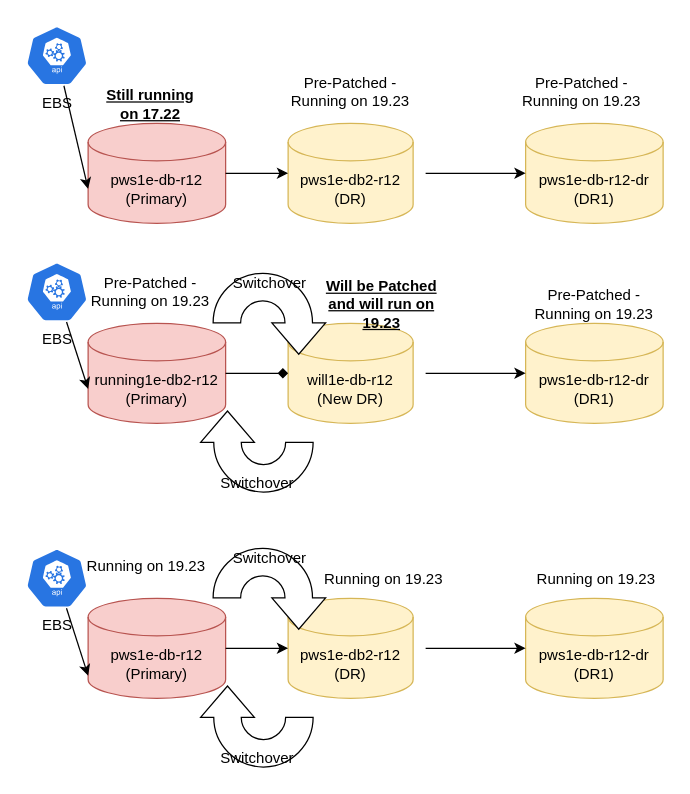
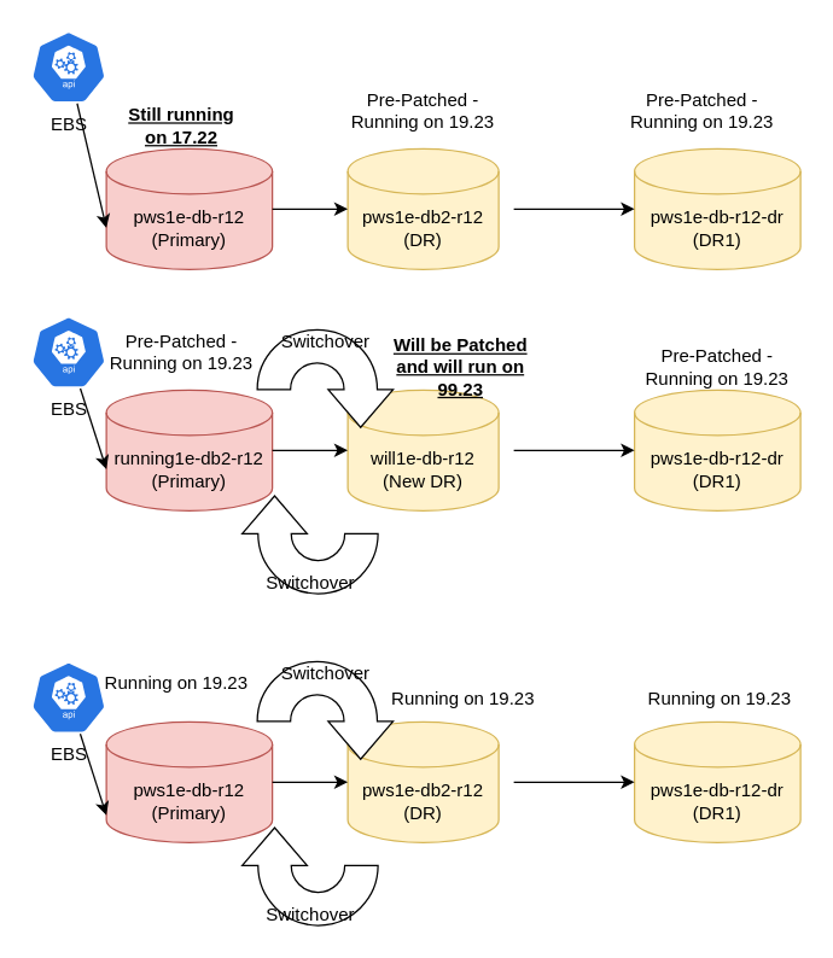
  <mxCell id="0" />
  <mxCell id="1" parent="0" />
  <mxCell id="2" value="pws1e-db-r12 (Primary)" style="shape=cylinder3;whiteSpace=wrap;html=1;boundedLbl=1;backgroundOutline=1;size=15;fillColor=#f8cecc;strokeColor=#b85450;" vertex="1" parent="1"><mxGeometry x="70" y="98" width="110" height="80" as="geometry" /></mxCell>
  <mxCell id="3" value="pws1e-db2-r12 (DR)" style="shape=cylinder3;whiteSpace=wrap;html=1;boundedLbl=1;backgroundOutline=1;size=15;fillColor=#fff2cc;strokeColor=#d6b656;" vertex="1" parent="1"><mxGeometry x="230" y="98" width="100" height="80" as="geometry" /></mxCell>
  <mxCell id="4" value="pws1e-db-r12-dr (DR1)" style="shape=cylinder3;whiteSpace=wrap;html=1;boundedLbl=1;backgroundOutline=1;size=15;fillColor=#fff2cc;strokeColor=#d6b656;" vertex="1" parent="1"><mxGeometry x="420" y="98" width="110" height="80" as="geometry" /></mxCell>
  <mxCell id="5" value="" style="endArrow=classic;html=1;rounded=0;exitX=1;exitY=0.5;exitDx=0;exitDy=0;exitPerimeter=0;entryX=0;entryY=0.5;entryDx=0;entryDy=0;entryPerimeter=0;" edge="1" parent="1" source="2" target="3"><mxGeometry width="50" height="50" relative="1" as="geometry"><mxPoint x="390" y="78" as="sourcePoint" /><mxPoint x="440" y="28" as="targetPoint" /></mxGeometry></mxCell>
  <mxCell id="6" value="" style="endArrow=classic;html=1;rounded=0;entryX=0;entryY=0.5;entryDx=0;entryDy=0;entryPerimeter=0;" edge="1" parent="1" target="4"><mxGeometry width="50" height="50" relative="1" as="geometry"><mxPoint x="340" y="138" as="sourcePoint" /><mxPoint x="240" y="148" as="targetPoint" /></mxGeometry></mxCell>
  <mxCell id="7" value="running1e-db2-r12 (Primary)" style="shape=cylinder3;whiteSpace=wrap;html=1;boundedLbl=1;backgroundOutline=1;size=15;fillColor=#f8cecc;strokeColor=#b85450;" vertex="1" parent="1"><mxGeometry x="70" y="258" width="110" height="80" as="geometry" /></mxCell>
  <mxCell id="8" value="will1e-db-r12 (New DR)" style="shape=cylinder3;whiteSpace=wrap;html=1;boundedLbl=1;backgroundOutline=1;size=15;fillColor=#fff2cc;strokeColor=#d6b656;" vertex="1" parent="1"><mxGeometry x="230" y="258" width="100" height="80" as="geometry" /></mxCell>
  <mxCell id="9" value="pws1e-db-r12-dr (DR1)" style="shape=cylinder3;whiteSpace=wrap;html=1;boundedLbl=1;backgroundOutline=1;size=15;fillColor=#fff2cc;strokeColor=#d6b656;" vertex="1" parent="1"><mxGeometry x="420" y="258" width="110" height="80" as="geometry" /></mxCell>
  <mxCell id="10" value="Switchover" style="html=1;shadow=0;dashed=0;align=center;verticalAlign=middle;shape=mxgraph.arrows2.uTurnArrow;dy=11;arrowHead=43;dx2=25;direction=north;" vertex="1" parent="1"><mxGeometry x="160" y="378" width="90" height="15" as="geometry" /></mxCell>
- <mxCell id="11" value="" style="endArrow=diamond;html=1;rounded=0;exitX=1;exitY=0.5;exitDx=0;exitDy=0;exitPerimeter=0;entryX=0;entryY=0.5;entryDx=0;entryDy=0;entryPerimeter=0;" edge="1" parent="1" source="7" target="8"><mxGeometry width="50" height="50" relative="1" as="geometry"><mxPoint x="390" y="238" as="sourcePoint" /><mxPoint x="440" y="188" as="targetPoint" /></mxGeometry></mxCell>
+ <mxCell id="11" value="" style="endArrow=classic;html=1;rounded=0;exitX=1;exitY=0.5;exitDx=0;exitDy=0;exitPerimeter=0;entryX=0;entryY=0.5;entryDx=0;entryDy=0;entryPerimeter=0;" edge="1" parent="1" source="7" target="8"><mxGeometry width="50" height="50" relative="1" as="geometry"><mxPoint x="390" y="238" as="sourcePoint" /><mxPoint x="440" y="188" as="targetPoint" /></mxGeometry></mxCell>
  <mxCell id="12" value="" style="endArrow=classic;html=1;rounded=0;entryX=0;entryY=0.5;entryDx=0;entryDy=0;entryPerimeter=0;" edge="1" parent="1" target="9"><mxGeometry width="50" height="50" relative="1" as="geometry"><mxPoint x="340" y="298" as="sourcePoint" /><mxPoint x="240" y="308" as="targetPoint" /></mxGeometry></mxCell>
  <mxCell id="13" value="Switchover" style="html=1;shadow=0;dashed=0;align=center;verticalAlign=middle;shape=mxgraph.arrows2.uTurnArrow;dy=11;arrowHead=43;dx2=25;direction=south;fontStyle=0" vertex="1" parent="1"><mxGeometry x="170" y="218" width="90" height="15" as="geometry" /></mxCell>
  <mxCell id="14" value="&lt;b&gt;&lt;u&gt;Still running on 17.22&lt;/u&gt;&lt;/b&gt;" style="text;html=1;strokeColor=none;fillColor=none;align=center;verticalAlign=middle;whiteSpace=wrap;rounded=0;" vertex="1" parent="1"><mxGeometry x="80" y="68" width="80" height="30" as="geometry" /></mxCell>
  <mxCell id="15" value="Pre-Patched - Running on 19.23" style="text;html=1;strokeColor=none;fillColor=none;align=center;verticalAlign=middle;whiteSpace=wrap;rounded=0;" vertex="1" parent="1"><mxGeometry x="225" y="58" width="110" height="30" as="geometry" /></mxCell>
  <mxCell id="16" value="Pre-Patched - Running on 19.23" style="text;html=1;strokeColor=none;fillColor=none;align=center;verticalAlign=middle;whiteSpace=wrap;rounded=0;" vertex="1" parent="1"><mxGeometry x="410" y="58" width="110" height="30" as="geometry" /></mxCell>
  <mxCell id="17" value="Pre-Patched - Running on 19.23" style="text;html=1;strokeColor=none;fillColor=none;align=center;verticalAlign=middle;whiteSpace=wrap;rounded=0;" vertex="1" parent="1"><mxGeometry x="420" y="228" width="110" height="30" as="geometry" /></mxCell>
  <mxCell id="18" value="Pre-Patched - Running on 19.23" style="text;html=1;strokeColor=none;fillColor=none;align=center;verticalAlign=middle;whiteSpace=wrap;rounded=0;" vertex="1" parent="1"><mxGeometry x="65" y="218" width="110" height="30" as="geometry" /></mxCell>
- <mxCell id="19" value="&lt;b&gt;&lt;u&gt;Will be Patched and will run on 19.23&lt;/u&gt;&lt;/b&gt;" style="text;html=1;strokeColor=none;fillColor=none;align=center;verticalAlign=middle;whiteSpace=wrap;rounded=0;" vertex="1" parent="1"><mxGeometry x="250" y="228" width="110" height="30" as="geometry" /></mxCell>
+ <mxCell id="19" value="&lt;b&gt;&lt;u&gt;Will be Patched and will run on 99.23&lt;/u&gt;&lt;/b&gt;" style="text;html=1;strokeColor=none;fillColor=none;align=center;verticalAlign=middle;whiteSpace=wrap;rounded=0;" vertex="1" parent="1"><mxGeometry x="250" y="228" width="110" height="30" as="geometry" /></mxCell>
  <mxCell id="20" value="pws1e-db-r12 (Primary)" style="shape=cylinder3;whiteSpace=wrap;html=1;boundedLbl=1;backgroundOutline=1;size=15;fillColor=#f8cecc;strokeColor=#b85450;" vertex="1" parent="1"><mxGeometry x="70" y="478" width="110" height="80" as="geometry" /></mxCell>
  <mxCell id="21" value="pws1e-db2-r12 (DR)" style="shape=cylinder3;whiteSpace=wrap;html=1;boundedLbl=1;backgroundOutline=1;size=15;fillColor=#fff2cc;strokeColor=#d6b656;" vertex="1" parent="1"><mxGeometry x="230" y="478" width="100" height="80" as="geometry" /></mxCell>
  <mxCell id="22" value="pws1e-db-r12-dr (DR1)" style="shape=cylinder3;whiteSpace=wrap;html=1;boundedLbl=1;backgroundOutline=1;size=15;fillColor=#fff2cc;strokeColor=#d6b656;" vertex="1" parent="1"><mxGeometry x="420" y="478" width="110" height="80" as="geometry" /></mxCell>
  <mxCell id="23" value="Switchover" style="html=1;shadow=0;dashed=0;align=center;verticalAlign=middle;shape=mxgraph.arrows2.uTurnArrow;dy=11;arrowHead=43;dx2=25;direction=north;" vertex="1" parent="1"><mxGeometry x="160" y="598" width="90" height="15" as="geometry" /></mxCell>
  <mxCell id="24" value="" style="endArrow=classic;html=1;rounded=0;exitX=1;exitY=0.5;exitDx=0;exitDy=0;exitPerimeter=0;entryX=0;entryY=0.5;entryDx=0;entryDy=0;entryPerimeter=0;" edge="1" parent="1" source="20" target="21"><mxGeometry width="50" height="50" relative="1" as="geometry"><mxPoint x="390" y="458" as="sourcePoint" /><mxPoint x="440" y="408" as="targetPoint" /></mxGeometry></mxCell>
  <mxCell id="25" value="" style="endArrow=classic;html=1;rounded=0;entryX=0;entryY=0.5;entryDx=0;entryDy=0;entryPerimeter=0;" edge="1" parent="1" target="22"><mxGeometry width="50" height="50" relative="1" as="geometry"><mxPoint x="340" y="518" as="sourcePoint" /><mxPoint x="240" y="528" as="targetPoint" /></mxGeometry></mxCell>
  <mxCell id="26" value="Switchover" style="html=1;shadow=0;dashed=0;align=center;verticalAlign=middle;shape=mxgraph.arrows2.uTurnArrow;dy=11;arrowHead=43;dx2=25;direction=south;" vertex="1" parent="1"><mxGeometry x="170" y="438" width="90" height="15" as="geometry" /></mxCell>
  <mxCell id="27" value="&amp;nbsp;Running on 19.23" style="text;html=1;strokeColor=none;fillColor=none;align=center;verticalAlign=middle;whiteSpace=wrap;rounded=0;" vertex="1" parent="1"><mxGeometry x="420" y="448" width="110" height="30" as="geometry" /></mxCell>
  <mxCell id="28" value="&amp;nbsp;Running on 19.23" style="text;html=1;strokeColor=none;fillColor=none;align=center;verticalAlign=middle;whiteSpace=wrap;rounded=0;" vertex="1" parent="1"><mxGeometry x="60" y="438" width="110" height="30" as="geometry" /></mxCell>
  <mxCell id="29" value="&amp;nbsp;Running on 19.23" style="text;html=1;strokeColor=none;fillColor=none;align=center;verticalAlign=middle;whiteSpace=wrap;rounded=0;" vertex="1" parent="1"><mxGeometry x="250" y="448" width="110" height="30" as="geometry" /></mxCell>
  <mxCell id="30" value="EBS" style="sketch=0;html=1;dashed=0;whitespace=wrap;fillColor=#2875E2;strokeColor=#ffffff;points=[[0.005,0.63,0],[0.1,0.2,0],[0.9,0.2,0],[0.5,0,0],[0.995,0.63,0],[0.72,0.99,0],[0.5,1,0],[0.28,0.99,0]];verticalLabelPosition=bottom;align=center;verticalAlign=top;shape=mxgraph.kubernetes.icon;prIcon=api" vertex="1" parent="1"><mxGeometry x="20" y="20" width="50" height="48" as="geometry" /></mxCell>
  <mxCell id="31" value="" style="endArrow=classic;html=1;rounded=0;entryX=0;entryY=0;entryDx=0;entryDy=52.5;entryPerimeter=0;" edge="1" parent="1" source="30" target="2"><mxGeometry width="50" height="50" relative="1" as="geometry"><mxPoint x="390" y="258" as="sourcePoint" /><mxPoint x="440" y="208" as="targetPoint" /></mxGeometry></mxCell>
  <mxCell id="32" value="EBS" style="sketch=0;html=1;dashed=0;whitespace=wrap;fillColor=#2875E2;strokeColor=#ffffff;points=[[0.005,0.63,0],[0.1,0.2,0],[0.9,0.2,0],[0.5,0,0],[0.995,0.63,0],[0.72,0.99,0],[0.5,1,0],[0.28,0.99,0]];verticalLabelPosition=bottom;align=center;verticalAlign=top;shape=mxgraph.kubernetes.icon;prIcon=api" vertex="1" parent="1"><mxGeometry x="20" y="209" width="50" height="48" as="geometry" /></mxCell>
  <mxCell id="33" value="" style="endArrow=classic;html=1;rounded=0;entryX=0;entryY=0;entryDx=0;entryDy=52.5;entryPerimeter=0;" edge="1" parent="1" source="32" target="7"><mxGeometry width="50" height="50" relative="1" as="geometry"><mxPoint x="390" y="445" as="sourcePoint" /><mxPoint x="70" y="338" as="targetPoint" /></mxGeometry></mxCell>
  <mxCell id="34" value="EBS" style="sketch=0;html=1;dashed=0;whitespace=wrap;fillColor=#2875E2;strokeColor=#ffffff;points=[[0.005,0.63,0],[0.1,0.2,0],[0.9,0.2,0],[0.5,0,0],[0.995,0.63,0],[0.72,0.99,0],[0.5,1,0],[0.28,0.99,0]];verticalLabelPosition=bottom;align=center;verticalAlign=top;shape=mxgraph.kubernetes.icon;prIcon=api" vertex="1" parent="1"><mxGeometry x="20" y="438" width="50" height="48" as="geometry" /></mxCell>
  <mxCell id="35" value="" style="endArrow=classic;html=1;rounded=0;entryX=0;entryY=0;entryDx=0;entryDy=52.5;entryPerimeter=0;" edge="1" parent="1" source="34"><mxGeometry width="50" height="50" relative="1" as="geometry"><mxPoint x="390" y="674" as="sourcePoint" /><mxPoint x="70" y="540" as="targetPoint" /></mxGeometry></mxCell>
